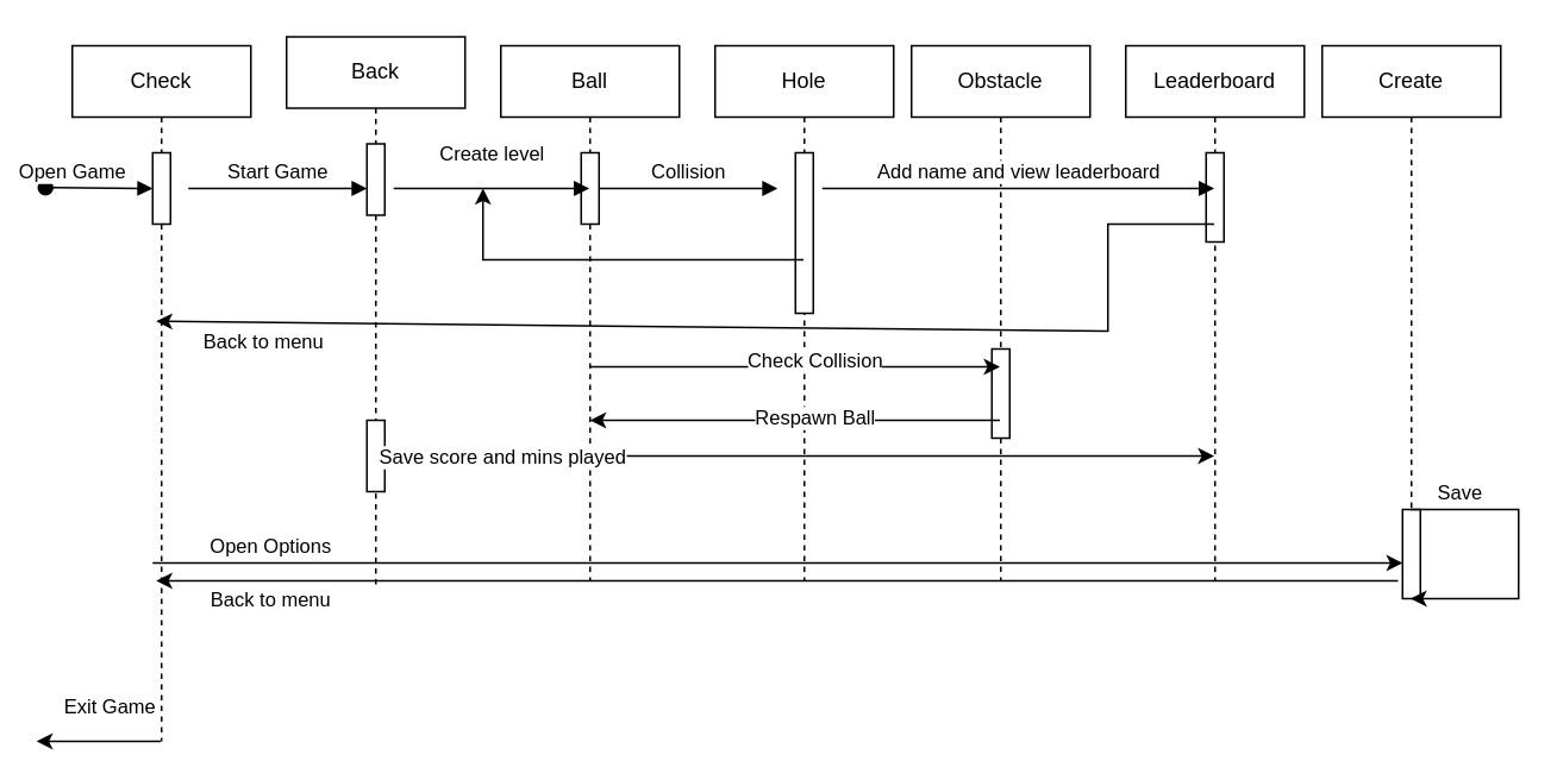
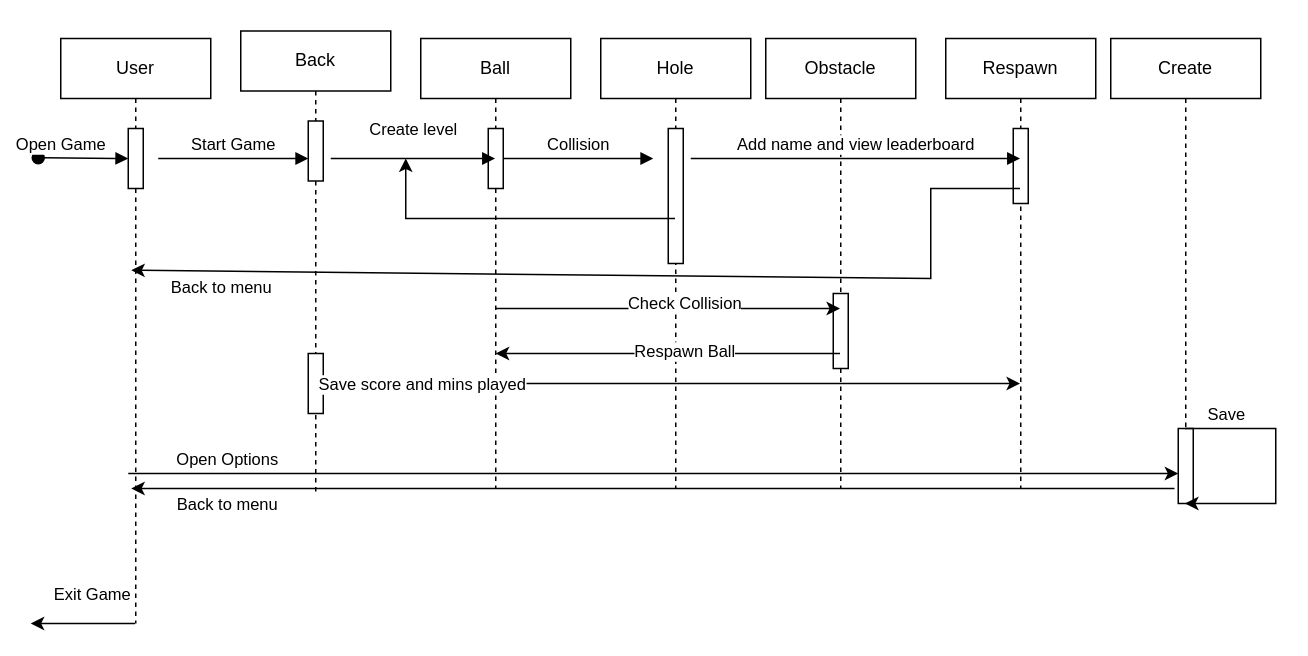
  <mxCell id="0" />
  <mxCell id="1" parent="0" />
- <mxCell id="2" value="Check" style="shape=umlLifeline;perimeter=lifelinePerimeter;whiteSpace=wrap;html=1;container=0;dropTarget=0;collapsible=0;recursiveResize=0;outlineConnect=0;portConstraint=eastwest;newEdgeStyle={&quot;edgeStyle&quot;:&quot;elbowEdgeStyle&quot;,&quot;elbow&quot;:&quot;vertical&quot;,&quot;curved&quot;:0,&quot;rounded&quot;:0};" parent="1" vertex="1"><mxGeometry x="40" y="25" width="100" height="390" as="geometry" /></mxCell>
+ <mxCell id="2" value="User" style="shape=umlLifeline;perimeter=lifelinePerimeter;whiteSpace=wrap;html=1;container=0;dropTarget=0;collapsible=0;recursiveResize=0;outlineConnect=0;portConstraint=eastwest;newEdgeStyle={&quot;edgeStyle&quot;:&quot;elbowEdgeStyle&quot;,&quot;elbow&quot;:&quot;vertical&quot;,&quot;curved&quot;:0,&quot;rounded&quot;:0};" parent="1" vertex="1"><mxGeometry x="40" y="25" width="100" height="390" as="geometry" /></mxCell>
  <mxCell id="3" value="" style="html=1;points=[];perimeter=orthogonalPerimeter;outlineConnect=0;targetShapes=umlLifeline;portConstraint=eastwest;newEdgeStyle={&quot;edgeStyle&quot;:&quot;elbowEdgeStyle&quot;,&quot;elbow&quot;:&quot;vertical&quot;,&quot;curved&quot;:0,&quot;rounded&quot;:0};" parent="2" vertex="1"><mxGeometry x="45" y="60" width="10" height="40" as="geometry" /></mxCell>
  <mxCell id="4" value="Back" style="shape=umlLifeline;perimeter=lifelinePerimeter;whiteSpace=wrap;html=1;container=0;dropTarget=0;collapsible=0;recursiveResize=0;outlineConnect=0;portConstraint=eastwest;newEdgeStyle={&quot;edgeStyle&quot;:&quot;elbowEdgeStyle&quot;,&quot;elbow&quot;:&quot;vertical&quot;,&quot;curved&quot;:0,&quot;rounded&quot;:0};" parent="1" vertex="1"><mxGeometry x="160" y="20" width="100" height="310" as="geometry" /></mxCell>
  <mxCell id="5" value="" style="html=1;points=[];perimeter=orthogonalPerimeter;outlineConnect=0;targetShapes=umlLifeline;portConstraint=eastwest;newEdgeStyle={&quot;edgeStyle&quot;:&quot;elbowEdgeStyle&quot;,&quot;elbow&quot;:&quot;vertical&quot;,&quot;curved&quot;:0,&quot;rounded&quot;:0};" parent="4" vertex="1"><mxGeometry x="45" y="60" width="10" height="40" as="geometry" /></mxCell>
  <mxCell id="6" value="" style="html=1;points=[];perimeter=orthogonalPerimeter;outlineConnect=0;targetShapes=umlLifeline;portConstraint=eastwest;newEdgeStyle={&quot;edgeStyle&quot;:&quot;elbowEdgeStyle&quot;,&quot;elbow&quot;:&quot;vertical&quot;,&quot;curved&quot;:0,&quot;rounded&quot;:0};" vertex="1" parent="4"><mxGeometry x="45" y="215" width="10" height="40" as="geometry" /></mxCell>
  <mxCell id="7" value="Start Game" style="html=1;verticalAlign=bottom;endArrow=block;edgeStyle=elbowEdgeStyle;elbow=vertical;curved=0;rounded=0;" parent="1" target="5" edge="1"><mxGeometry relative="1" as="geometry"><mxPoint x="105" y="105" as="sourcePoint" /><Array as="points"><mxPoint x="190" y="105" /></Array></mxGeometry></mxCell>
  <mxCell id="8" value="Ball" style="shape=umlLifeline;perimeter=lifelinePerimeter;whiteSpace=wrap;html=1;container=0;dropTarget=0;collapsible=0;recursiveResize=0;outlineConnect=0;portConstraint=eastwest;newEdgeStyle={&quot;edgeStyle&quot;:&quot;elbowEdgeStyle&quot;,&quot;elbow&quot;:&quot;vertical&quot;,&quot;curved&quot;:0,&quot;rounded&quot;:0};" vertex="1" parent="1"><mxGeometry x="280" y="25" width="100" height="300" as="geometry" /></mxCell>
  <mxCell id="9" value="" style="html=1;points=[];perimeter=orthogonalPerimeter;outlineConnect=0;targetShapes=umlLifeline;portConstraint=eastwest;newEdgeStyle={&quot;edgeStyle&quot;:&quot;elbowEdgeStyle&quot;,&quot;elbow&quot;:&quot;vertical&quot;,&quot;curved&quot;:0,&quot;rounded&quot;:0};" vertex="1" parent="8"><mxGeometry x="45" y="60" width="10" height="40" as="geometry" /></mxCell>
  <mxCell id="10" value="Create level" style="html=1;verticalAlign=bottom;endArrow=block;edgeStyle=elbowEdgeStyle;elbow=vertical;curved=0;rounded=0;" edge="1" parent="1" target="8"><mxGeometry y="10" relative="1" as="geometry"><mxPoint x="220" y="105" as="sourcePoint" /><Array as="points" /><mxPoint x="310" y="105" as="targetPoint" /><mxPoint as="offset" /></mxGeometry></mxCell>
  <mxCell id="11" value="Open Game" style="html=1;verticalAlign=bottom;startArrow=oval;endArrow=block;startSize=8;edgeStyle=elbowEdgeStyle;elbow=vertical;curved=0;rounded=0;" parent="1" edge="1"><mxGeometry x="-0.5" relative="1" as="geometry"><mxPoint x="25" y="104.5" as="sourcePoint" /><mxPoint x="85" y="104.5" as="targetPoint" /><mxPoint as="offset" /></mxGeometry></mxCell>
  <mxCell id="12" value="Hole" style="shape=umlLifeline;perimeter=lifelinePerimeter;whiteSpace=wrap;html=1;container=0;dropTarget=0;collapsible=0;recursiveResize=0;outlineConnect=0;portConstraint=eastwest;newEdgeStyle={&quot;edgeStyle&quot;:&quot;elbowEdgeStyle&quot;,&quot;elbow&quot;:&quot;vertical&quot;,&quot;curved&quot;:0,&quot;rounded&quot;:0};" vertex="1" parent="1"><mxGeometry x="400" y="25" width="100" height="300" as="geometry" /></mxCell>
  <mxCell id="13" value="" style="html=1;points=[];perimeter=orthogonalPerimeter;outlineConnect=0;targetShapes=umlLifeline;portConstraint=eastwest;newEdgeStyle={&quot;edgeStyle&quot;:&quot;elbowEdgeStyle&quot;,&quot;elbow&quot;:&quot;vertical&quot;,&quot;curved&quot;:0,&quot;rounded&quot;:0};" vertex="1" parent="12"><mxGeometry x="45" y="60" width="10" height="90" as="geometry" /></mxCell>
  <mxCell id="14" value="Collision" style="html=1;verticalAlign=bottom;endArrow=block;edgeStyle=elbowEdgeStyle;elbow=vertical;curved=0;rounded=0;" edge="1" parent="1"><mxGeometry relative="1" as="geometry"><mxPoint x="335" y="105" as="sourcePoint" /><Array as="points"><mxPoint x="420" y="105" /></Array><mxPoint x="435" y="105" as="targetPoint" /></mxGeometry></mxCell>
  <mxCell id="15" value="" style="endArrow=classic;html=1;rounded=0;" edge="1" parent="1"><mxGeometry width="50" height="50" relative="1" as="geometry"><mxPoint x="449.5" y="145" as="sourcePoint" /><mxPoint x="270" y="105" as="targetPoint" /><Array as="points"><mxPoint x="270" y="145" /></Array></mxGeometry></mxCell>
  <mxCell id="16" value="Obstacle" style="shape=umlLifeline;perimeter=lifelinePerimeter;whiteSpace=wrap;html=1;container=0;dropTarget=0;collapsible=0;recursiveResize=0;outlineConnect=0;portConstraint=eastwest;newEdgeStyle={&quot;edgeStyle&quot;:&quot;elbowEdgeStyle&quot;,&quot;elbow&quot;:&quot;vertical&quot;,&quot;curved&quot;:0,&quot;rounded&quot;:0};" vertex="1" parent="1"><mxGeometry x="510" y="25" width="100" height="300" as="geometry" /></mxCell>
  <mxCell id="17" value="" style="html=1;points=[];perimeter=orthogonalPerimeter;outlineConnect=0;targetShapes=umlLifeline;portConstraint=eastwest;newEdgeStyle={&quot;edgeStyle&quot;:&quot;elbowEdgeStyle&quot;,&quot;elbow&quot;:&quot;vertical&quot;,&quot;curved&quot;:0,&quot;rounded&quot;:0};" vertex="1" parent="16"><mxGeometry x="45" y="170" width="10" height="50" as="geometry" /></mxCell>
  <mxCell id="18" value="" style="endArrow=classic;html=1;rounded=0;" edge="1" parent="1"><mxGeometry width="50" height="50" relative="1" as="geometry"><mxPoint x="329.5" y="205" as="sourcePoint" /><mxPoint x="559.5" y="205" as="targetPoint" /></mxGeometry></mxCell>
  <mxCell id="19" value="Check Collision" style="edgeLabel;html=1;align=center;verticalAlign=middle;resizable=0;points=[];" vertex="1" connectable="0" parent="18"><mxGeometry x="-0.171" y="4" relative="1" as="geometry"><mxPoint x="31" as="offset" /></mxGeometry></mxCell>
  <mxCell id="20" value="" style="endArrow=classic;html=1;rounded=0;" edge="1" parent="1" source="16"><mxGeometry width="50" height="50" relative="1" as="geometry"><mxPoint x="470" y="225" as="sourcePoint" /><mxPoint x="330" y="235" as="targetPoint" /></mxGeometry></mxCell>
  <mxCell id="21" value="Respawn Ball" style="edgeLabel;html=1;align=center;verticalAlign=middle;resizable=0;points=[];" vertex="1" connectable="0" parent="20"><mxGeometry x="0.183" y="-2" relative="1" as="geometry"><mxPoint x="32" as="offset" /></mxGeometry></mxCell>
- <mxCell id="22" value="Leaderboard" style="shape=umlLifeline;perimeter=lifelinePerimeter;whiteSpace=wrap;html=1;container=0;dropTarget=0;collapsible=0;recursiveResize=0;outlineConnect=0;portConstraint=eastwest;newEdgeStyle={&quot;edgeStyle&quot;:&quot;elbowEdgeStyle&quot;,&quot;elbow&quot;:&quot;vertical&quot;,&quot;curved&quot;:0,&quot;rounded&quot;:0};" vertex="1" parent="1"><mxGeometry x="630" y="25" width="100" height="300" as="geometry" /></mxCell>
+ <mxCell id="22" value="Respawn" style="shape=umlLifeline;perimeter=lifelinePerimeter;whiteSpace=wrap;html=1;container=0;dropTarget=0;collapsible=0;recursiveResize=0;outlineConnect=0;portConstraint=eastwest;newEdgeStyle={&quot;edgeStyle&quot;:&quot;elbowEdgeStyle&quot;,&quot;elbow&quot;:&quot;vertical&quot;,&quot;curved&quot;:0,&quot;rounded&quot;:0};" vertex="1" parent="1"><mxGeometry x="630" y="25" width="100" height="300" as="geometry" /></mxCell>
  <mxCell id="23" value="" style="html=1;points=[];perimeter=orthogonalPerimeter;outlineConnect=0;targetShapes=umlLifeline;portConstraint=eastwest;newEdgeStyle={&quot;edgeStyle&quot;:&quot;elbowEdgeStyle&quot;,&quot;elbow&quot;:&quot;vertical&quot;,&quot;curved&quot;:0,&quot;rounded&quot;:0};" vertex="1" parent="22"><mxGeometry x="45" y="60" width="10" height="50" as="geometry" /></mxCell>
  <mxCell id="24" value="Add name and view leaderboard" style="html=1;verticalAlign=bottom;endArrow=block;edgeStyle=elbowEdgeStyle;elbow=vertical;curved=0;rounded=0;" edge="1" parent="1" target="22"><mxGeometry relative="1" as="geometry"><mxPoint x="460" y="105" as="sourcePoint" /><Array as="points"><mxPoint x="545" y="105" /></Array><mxPoint x="560" y="105" as="targetPoint" /></mxGeometry></mxCell>
  <mxCell id="25" value="Create" style="shape=umlLifeline;perimeter=lifelinePerimeter;whiteSpace=wrap;html=1;container=0;dropTarget=0;collapsible=0;recursiveResize=0;outlineConnect=0;portConstraint=eastwest;newEdgeStyle={&quot;edgeStyle&quot;:&quot;elbowEdgeStyle&quot;,&quot;elbow&quot;:&quot;vertical&quot;,&quot;curved&quot;:0,&quot;rounded&quot;:0};" vertex="1" parent="1"><mxGeometry x="740" y="25" width="100" height="300" as="geometry" /></mxCell>
  <mxCell id="26" value="" style="html=1;points=[];perimeter=orthogonalPerimeter;outlineConnect=0;targetShapes=umlLifeline;portConstraint=eastwest;newEdgeStyle={&quot;edgeStyle&quot;:&quot;elbowEdgeStyle&quot;,&quot;elbow&quot;:&quot;vertical&quot;,&quot;curved&quot;:0,&quot;rounded&quot;:0};" vertex="1" parent="25"><mxGeometry x="45" y="260" width="10" height="50" as="geometry" /></mxCell>
  <mxCell id="27" value="" style="endArrow=classic;html=1;rounded=0;" edge="1" parent="1"><mxGeometry width="50" height="50" relative="1" as="geometry"><mxPoint x="85" y="315" as="sourcePoint" /><mxPoint x="785" y="315" as="targetPoint" /></mxGeometry></mxCell>
  <mxCell id="28" value="Open Options" style="edgeLabel;html=1;align=center;verticalAlign=middle;resizable=0;points=[];" vertex="1" connectable="0" parent="27"><mxGeometry x="-0.781" y="-1" relative="1" as="geometry"><mxPoint x="-12" y="-11" as="offset" /></mxGeometry></mxCell>
  <mxCell id="29" value="" style="endArrow=classic;html=1;rounded=0;" edge="1" parent="1"><mxGeometry width="50" height="50" relative="1" as="geometry"><mxPoint x="789.5" y="285" as="sourcePoint" /><mxPoint x="789.5" y="335" as="targetPoint" /><Array as="points"><mxPoint x="850" y="285" /><mxPoint x="850" y="335" /></Array></mxGeometry></mxCell>
  <mxCell id="30" value="Save" style="edgeLabel;html=1;align=center;verticalAlign=middle;resizable=0;points=[];" vertex="1" connectable="0" parent="29"><mxGeometry x="-0.681" y="-1" relative="1" as="geometry"><mxPoint y="-11" as="offset" /></mxGeometry></mxCell>
  <mxCell id="31" value="" style="endArrow=classic;html=1;rounded=0;" edge="1" parent="1"><mxGeometry width="50" height="50" relative="1" as="geometry"><mxPoint x="782.5" y="325" as="sourcePoint" /><mxPoint x="87" y="325" as="targetPoint" /></mxGeometry></mxCell>
  <mxCell id="32" value="Back to menu" style="edgeLabel;html=1;align=center;verticalAlign=middle;resizable=0;points=[];" vertex="1" connectable="0" parent="31"><mxGeometry x="0.808" y="3" relative="1" as="geometry"><mxPoint x="-3" y="7" as="offset" /></mxGeometry></mxCell>
  <mxCell id="33" value="" style="endArrow=classic;html=1;rounded=0;" edge="1" parent="1" source="22"><mxGeometry width="50" height="50" relative="1" as="geometry"><mxPoint x="620" y="125" as="sourcePoint" /><mxPoint x="87" y="179.5" as="targetPoint" /><Array as="points"><mxPoint x="620" y="125" /><mxPoint x="620" y="185" /></Array></mxGeometry></mxCell>
  <mxCell id="34" value="Back to menu" style="edgeLabel;html=1;align=center;verticalAlign=middle;resizable=0;points=[];" vertex="1" connectable="0" parent="33"><mxGeometry x="0.808" y="3" relative="1" as="geometry"><mxPoint x="-3" y="7" as="offset" /></mxGeometry></mxCell>
  <mxCell id="35" value="" style="endArrow=classic;html=1;rounded=0;" edge="1" parent="1" source="2"><mxGeometry width="50" height="50" relative="1" as="geometry"><mxPoint x="400" y="335" as="sourcePoint" /><mxPoint x="20" y="415" as="targetPoint" /></mxGeometry></mxCell>
  <mxCell id="36" value="Exit Game" style="edgeLabel;html=1;align=center;verticalAlign=middle;resizable=0;points=[];" vertex="1" connectable="0" parent="35"><mxGeometry x="0.189" y="-8" relative="1" as="geometry"><mxPoint x="12" y="-12" as="offset" /></mxGeometry></mxCell>
  <mxCell id="37" value="" style="endArrow=classic;html=1;rounded=0;" edge="1" parent="1" source="6" target="22"><mxGeometry width="50" height="50" relative="1" as="geometry"><mxPoint x="400" y="335" as="sourcePoint" /><mxPoint x="450" y="285" as="targetPoint" /><Array as="points"><mxPoint x="650" y="255" /></Array></mxGeometry></mxCell>
  <mxCell id="38" value="Save score and mins played" style="edgeLabel;html=1;align=center;verticalAlign=middle;resizable=0;points=[];" vertex="1" connectable="0" parent="37"><mxGeometry x="-0.616" relative="1" as="geometry"><mxPoint x="-24" as="offset" /></mxGeometry></mxCell>
